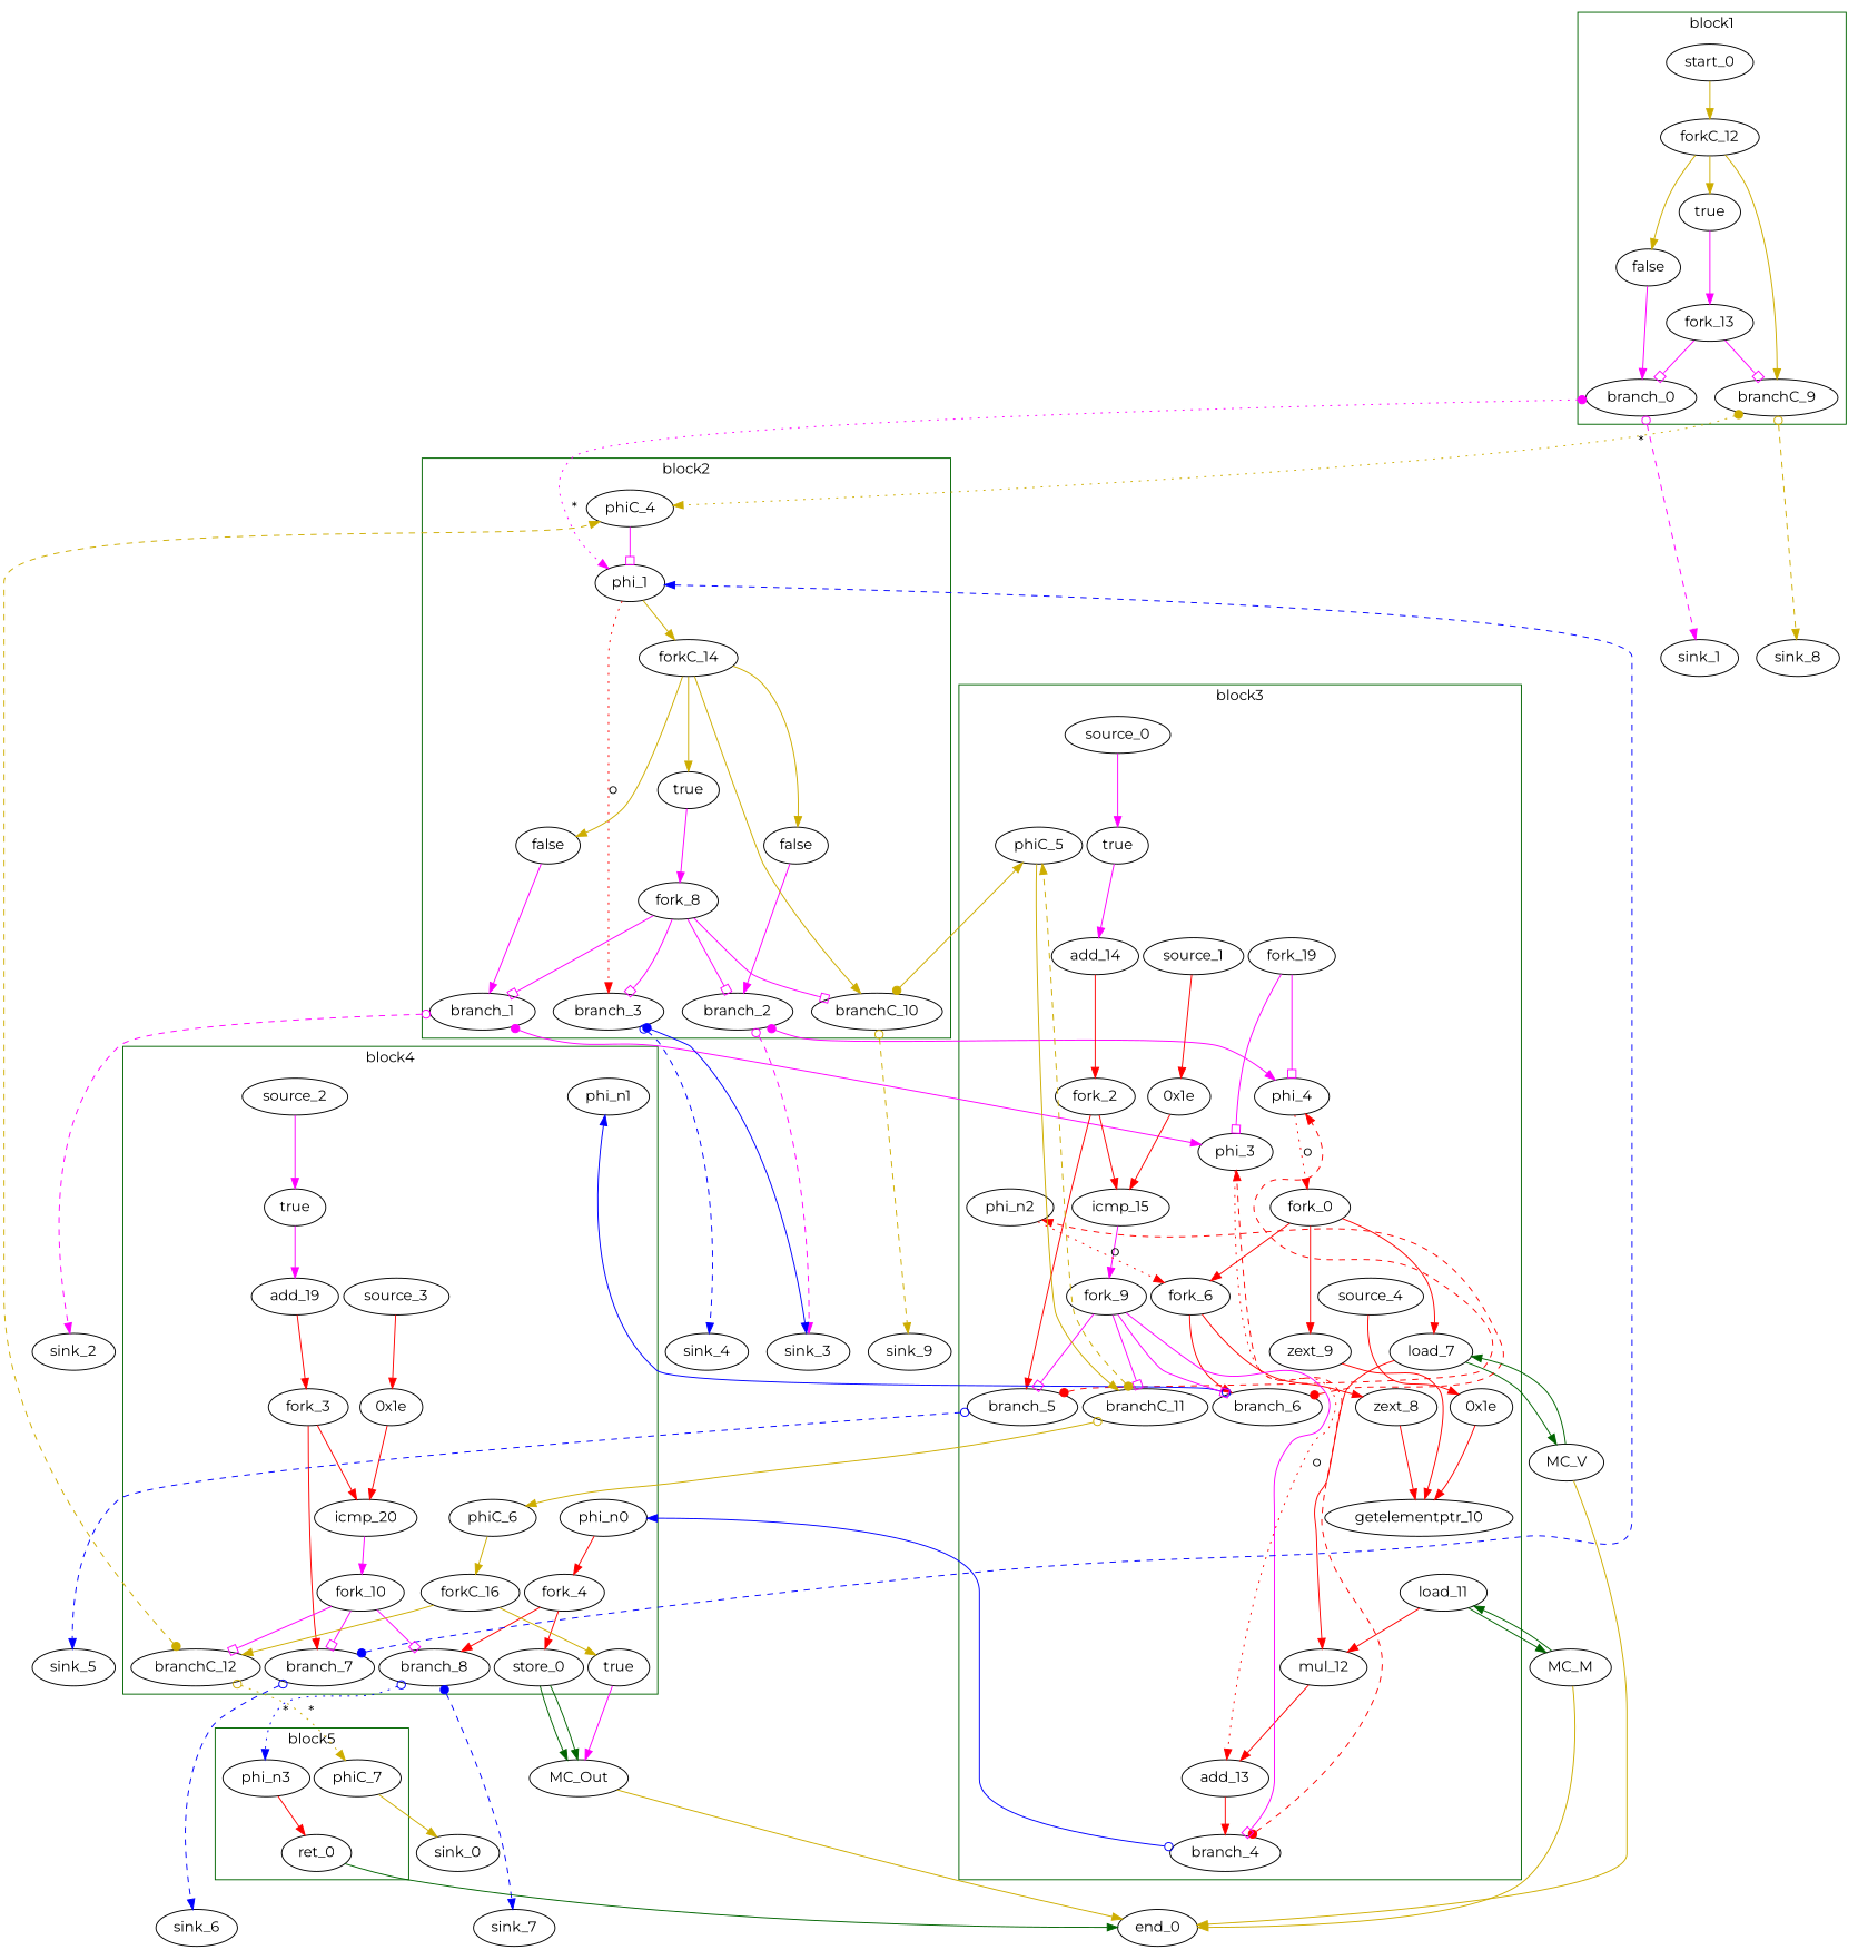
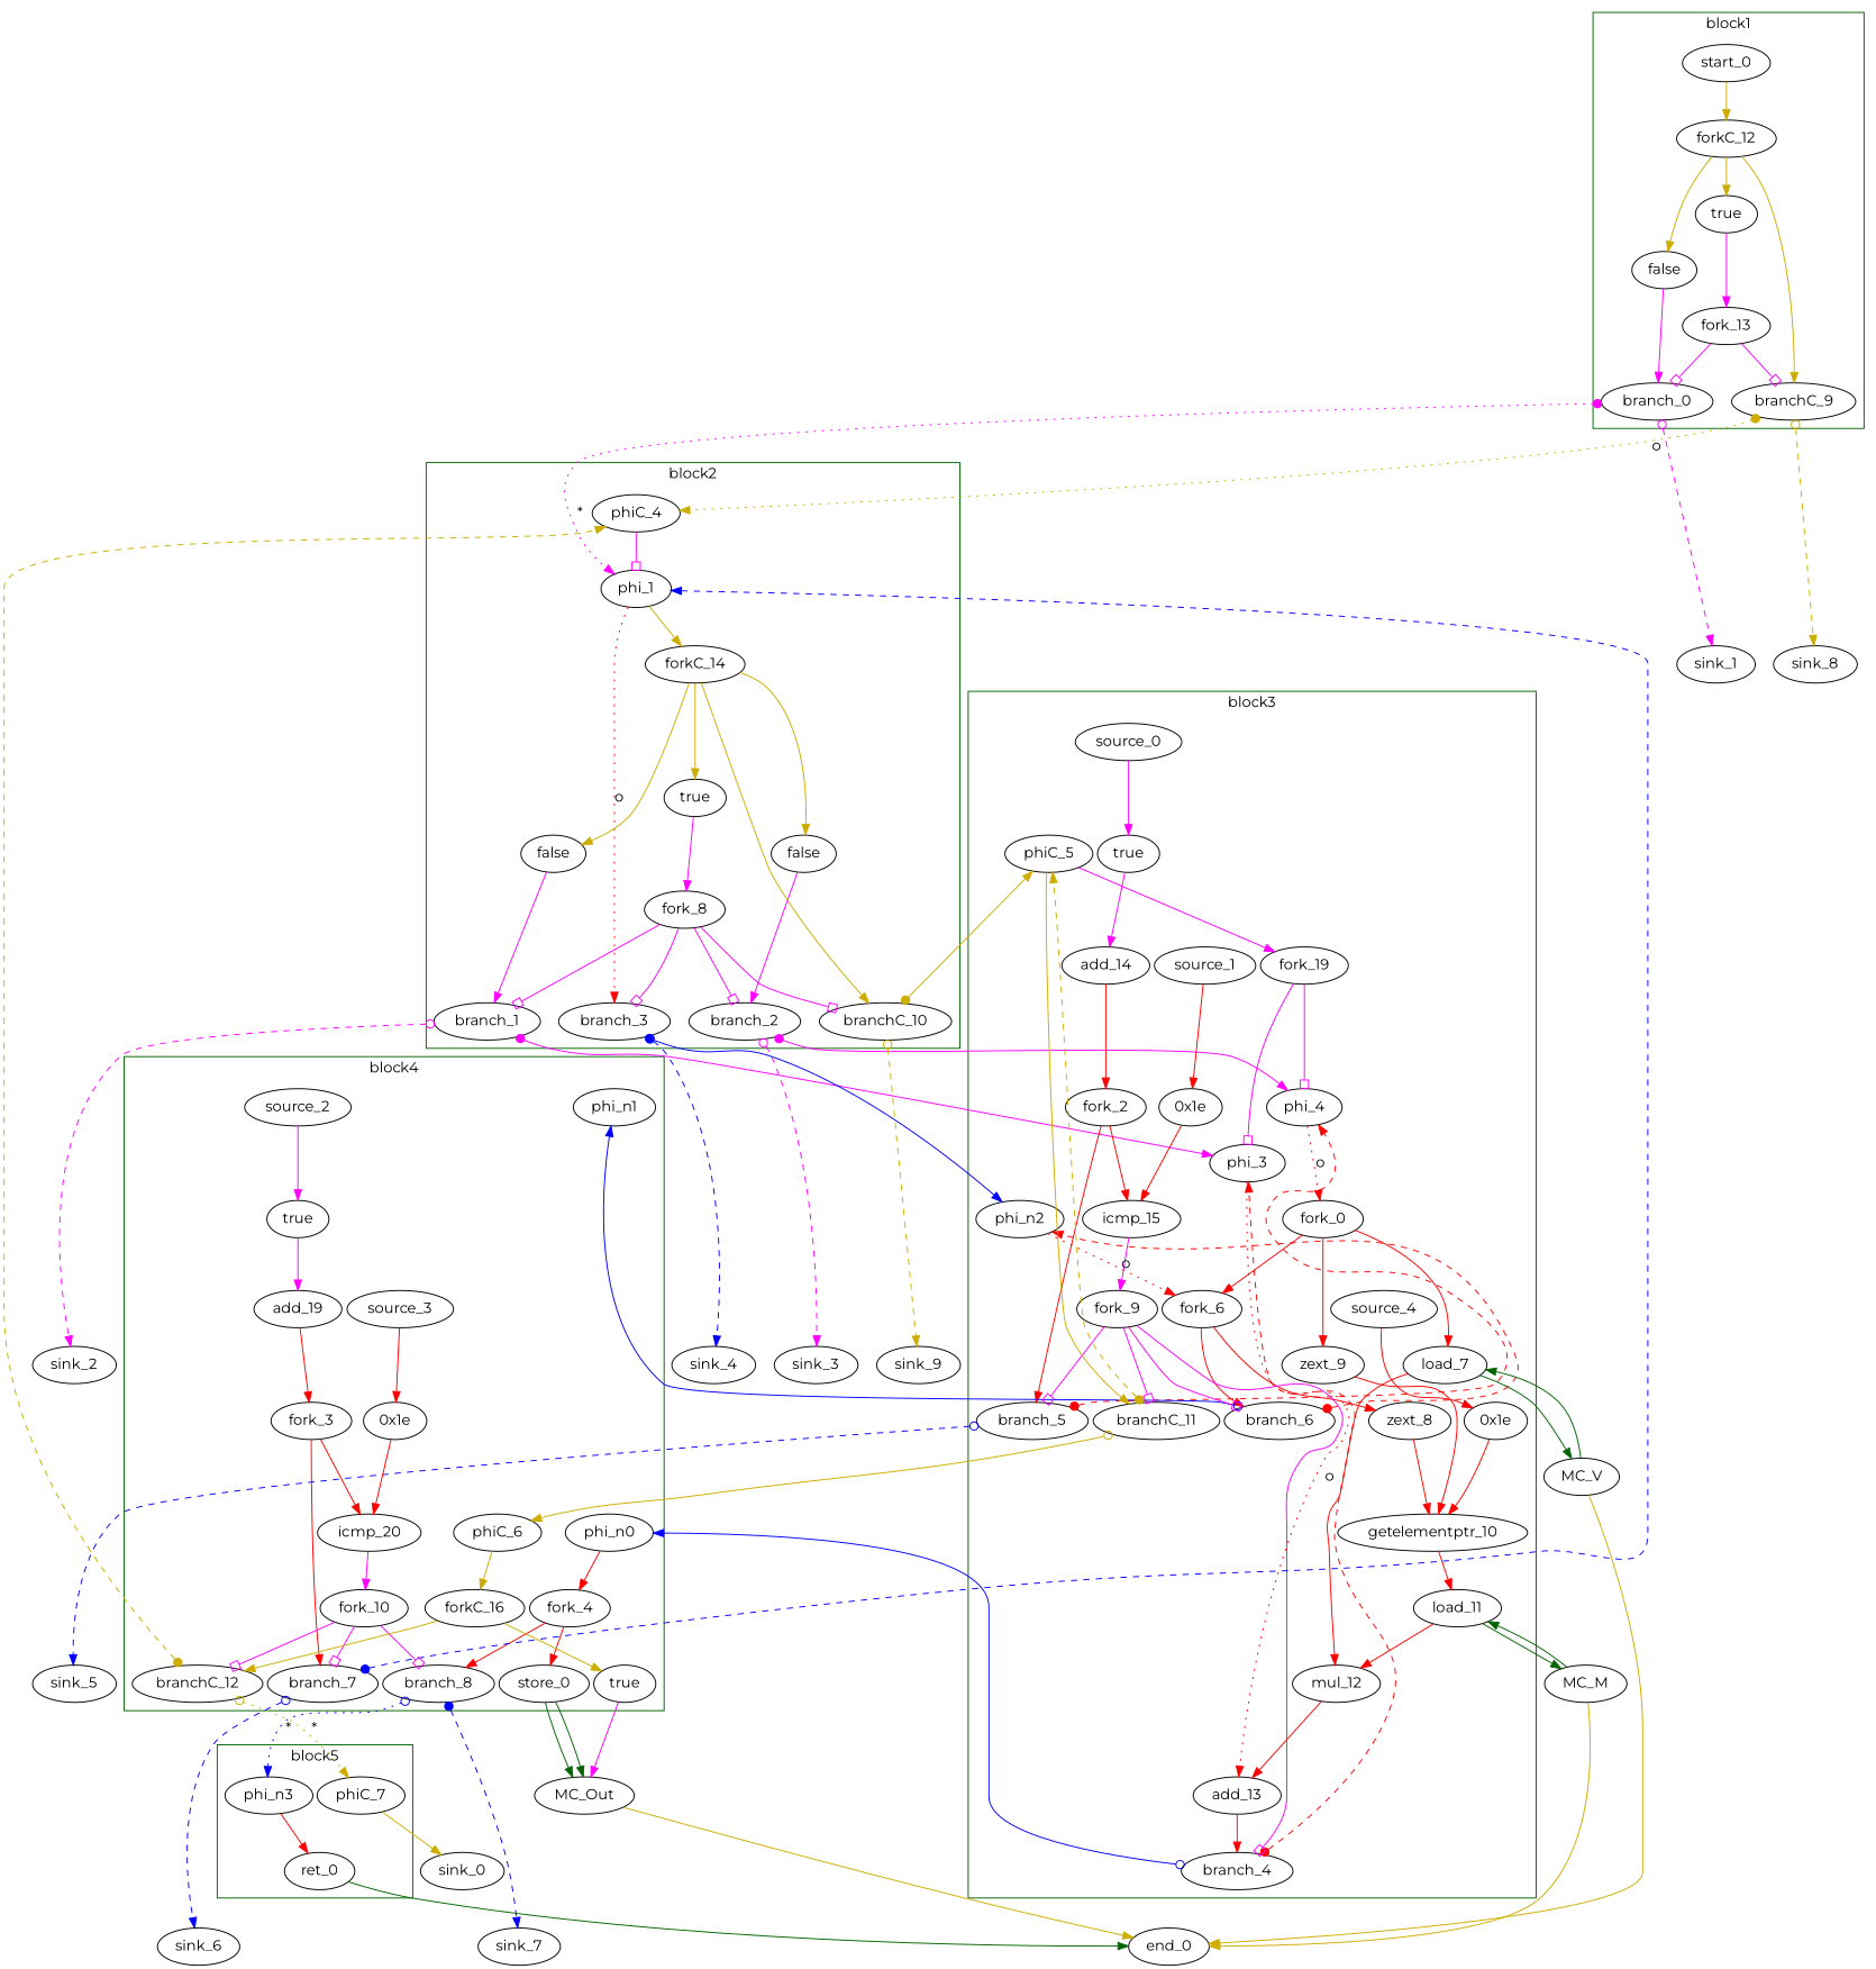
  digraph {
    fontname=Montserrat
    node [bbID=3 fontname=Montserrat in="in1:1" out="out1:5" shape=oval type=Branch]
    edge [arrowhead=normal color=red fontname=Montserrat from=out1 to=in1]
    phi_1 [bbID=2 delay=1.624 in="in1?:1 in2:5 in3:5" type=Mux]
    n2 [bbID=2 label=true out="out1:1" type=Constant value="0x1"]
    n3 [bbID=2 label=false out="out1:1" type=Constant value="0x0"]
    n4 [bbID=2 label=false out="out1:1" type=Constant value="0x0"]
    branch_1 [bbID=2 in="in1:1 in2?:1" out="out1+:1 out2-:1"]
    branch_2 [bbID=2 in="in1:1 in2?:1" out="out1+:1 out2-:1"]
    branch_3 [bbID=2 in="in1:5 in2?:1" out="out1+:5 out2-:5"]
    fork_8 [bbID=2 out="out1:1 out2:1 out3:1 out4:1" type=Fork]
    phiC_4 [bbID=2 in="in1:0 in2:0" out="out1:0 out2?:1" type=CntrlMerge]
    forkC_14 [bbID=2 in="in1:0" out="out1:0 out2:0 out3:0 out4:0" type=Fork]
    branchC_10 [bbID=2 in="in1:0 in2?:1" out="out1+:0 out2-:0"]
    n12 [bbID=1 label=true out="out1:1" type=Constant value="0x1"]
    n13 [bbID=1 label=false out="out1:1" type=Constant value="0x0"]
    branch_0 [bbID=1 in="in1:1 in2?:1" out="out1+:1 out2-:1"]
    start_0 [bbID=1 in="in1:0" out="out1:0" type=Entry]
    forkC_12 [bbID=1 in="in1:0" out="out1:0 out2:0 out3:0" type=Fork]
    branchC_9 [bbID=1 in="in1:0 in2?:1" out="out1+:0 out2-:0"]
    fork_13 [bbID=1 out="out1:1 out2:1" type=Fork]
    phi_3 [delay=1.624 in="in1?:1 in2:32 in3:32" out="out1:32" type=Mux]
    phi_4 [delay=1.624 in="in1?:1 in2:5 in3:5" type=Mux]
    load_7 [delay=7.999 in="in1:32 in2:5" latency=2 offset=0 op=mc_load_op out="out1:32 out2:5" portID=0 type=Operator]
    zext_8 [in="in1:5" op=zext_op type=Operator]
    zext_9 [in="in1:5" op=zext_op type=Operator]
    getelementptr_10 [constants=1 delay=8.328 in="in1:32 in2:32 in3:32" op=getelementptr_op out="out1:32" type=Operator]
    load_11 [delay=7.999 in="in1:32 in2:32" latency=2 offset=0 op=mc_load_op out="out1:32 out2:32" portID=0 type=Operator]
    mul_12 [in="in1:32 in2:32" latency=4 op=mul_op out="out1:32" type=Operator]
    add_13 [delay=3.146 in="in1:32 in2:32" op=add_op out="out1:32" type=Operator]
    n28 [label=true out="out1:1" type=Constant value="0x1"]
    add_14 [delay=3.146 in="in1:5 in2:5" op=add_op type=Operator]
    n30 [in="in1:5" label="0x1e" type=Constant value="0x1e"]
    icmp_15 [delay=3.439 in="in1:5 in2:5" op=icmp_ult_op out="out1:1" type=Operator]
    n32 [in="in1:5" label="0x1e" type=Constant value="0x1e"]
    phi_n2 [delay=1.624 in="in1:5 in2:5" type=Merge]
    fork_0 [in="in1:5" out="out1:5 out2:5 out3:5" type=Fork]
    fork_2 [in="in1:5" out="out1:5 out2:5" type=Fork]
    fork_6 [in="in1:5" out="out1:5 out2:5" type=Fork]
    branch_4 [in="in1:32 in2?:1" out="out1+:32 out2-:32"]
    branch_5 [in="in1:5 in2?:1" out="out1+:5 out2-:5"]
    branch_6 [in="in1:5 in2?:1" out="out1+:5 out2-:5"]
    fork_9 [out="out1:1 out2:1 out3:1 out4:1" type=Fork]
    phiC_5 [in="in1:0 in2:0" out="out1:0 out2?:1" type=CntrlMerge]
    branchC_11 [in="in1:0 in2?:1" out="out1+:0 out2-:0"]
    source_0 [out="out1:1" type=Source in=""]
    source_1 [type=Source in=""]
    source_4 [type=Source in=""]
    fork_19 [out="out1:1 out2:1" type=Fork]
    store_0 [bbID=4 delay=8.058 in="in1:32 in2:5" offset=0 op=mc_store_op out="out1:32 out2:5" portID=0 type=Operator]
    n48 [bbID=4 label=true out="out1:1" type=Constant value="0x1"]
    add_19 [bbID=4 delay=3.146 in="in1:5 in2:5" op=add_op type=Operator]
    n50 [bbID=4 in="in1:5" label="0x1e" type=Constant value="0x1e"]
    icmp_20 [bbID=4 delay=3.439 in="in1:5 in2:5" op=icmp_ult_op out="out1:1" type=Operator]
    phi_n0 [bbID=4 in="in1:32" out="out1:32" type=Merge]
    phi_n1 [bbID=4 in="in1:5" type=Merge]
    fork_3 [bbID=4 in="in1:5" out="out1:5 out2:5" type=Fork]
    fork_4 [bbID=4 in="in1:32" out="out1:32 out2:32" type=Fork]
    branch_7 [bbID=4 in="in1:5 in2?:1" out="out1+:5 out2-:5"]
    branch_8 [bbID=4 in="in1:32 in2?:1" out="out1+:32 out2-:32"]
    fork_10 [bbID=4 out="out1:1 out2:1 out3:1" type=Fork]
    n59 [bbID=4 label=true out="out1:1" type=Constant value="0x1"]
    phiC_6 [bbID=4 in="in1:0" out="out1:0" type=Merge]
    forkC_16 [bbID=4 in="in1:0" out="out1:0 out2:0" type=Fork]
    branchC_12 [bbID=4 in="in1:0 in2?:1" out="out1+:0 out2-:0"]
    source_2 [bbID=4 out="out1:1" type=Source in=""]
    source_3 [bbID=4 type=Source in=""]
    ret_0 [bbID=5 in="in1:32" op=ret_op out="out1:32" type=Operator]
    phi_n3 [bbID=5 in="in1:32" out="out1:32" type=Merge]
    phiC_7 [bbID=5 in="in1:0" out="out1:0" type=Merge]
    sink_1 [bbID=0 type=Sink out=""]
    sink_8 [bbID=0 in="in1:0" type=Sink out=""]
    sink_2 [bbID=0 type=Sink out=""]
    sink_3 [bbID=0 type=Sink out=""]
    sink_4 [bbID=0 in="in1:5" type=Sink out=""]
    sink_9 [bbID=0 in="in1:0" type=Sink out=""]
    MC_V [bbID=0 bbcount=0 in="in1:5*l0a" ldcount=1 memory=V out="out1:32*l0d out2:0*e" stcount=0 type=MC shape=""]
    MC_M [bbID=0 bbcount=0 in="in1:32*l0a" ldcount=1 memory=M out="out1:32*l0d out2:0*e" stcount=0 type=MC shape=""]
    sink_5 [bbID=0 in="in1:5" type=Sink out=""]
    MC_Out [bbID=0 bbcount=1 in="in1:32*c0 in2:5*s0a in3:32*s0d" ldcount=0 memory=Out out="out1:0*e" stcount=1 type=MC shape=""]
    sink_6 [bbID=0 in="in1:5" type=Sink out=""]
    sink_7 [bbID=0 in="in1:32" type=Sink out=""]
    end_0 [bbID=0 in="in1:0*e in2:0*e in3:0*e in4:32" out="out1:32" type=Exit]
    sink_0 [bbID=0 in="in1:0" type=Sink out=""]
    subgraph cluster_1 {
      color=darkgreen
      label=block2
      phi_1
      n2
      n3
      n4
      branch_1
      branch_2
      branch_3
      fork_8
      phiC_4
      forkC_14
      branchC_10
    }
    subgraph cluster_2 {
      color=darkgreen
      label=block1
      n12
      n13
      branch_0
      start_0
      forkC_12
      branchC_9
      fork_13
    }
    subgraph cluster_3 {
      color=darkgreen
      label=block3
      phi_3
      phi_4
      load_7
      zext_8
      zext_9
      getelementptr_10
      load_11
      mul_12
      add_13
      n28
      add_14
      n30
      icmp_15
      n32
      phi_n2
      fork_0
      fork_2
      fork_6
      branch_4
      branch_5
      branch_6
      fork_9
      phiC_5
      branchC_11
      source_0
      source_1
      source_4
      fork_19
    }
    subgraph cluster_4 {
      color=darkgreen
      label=block4
      store_0
      n48
      add_19
      n50
      icmp_20
      phi_n0
      phi_n1
      fork_3
      fork_4
      branch_7
      branch_8
      fork_10
      n59
      phiC_6
      forkC_16
      branchC_12
      source_2
      source_3
    }
    subgraph cluster_5 {
      color=darkgreen
      label=block5
      ret_0
      phi_n3
      phiC_7
    }
    phi_1 -> branch_3 [label=o slots=1 style=dotted transparent=true]
    phi_1 -> forkC_14 [color=gold3]
    n2 -> fork_8 [color=magenta]
    n3 -> branch_1 [color=magenta]
    n4 -> branch_2 [color=magenta]
    branch_1 -> phi_3 [arrowtail=dot color=magenta dir=both to=in2]
    branch_1 -> sink_2 [arrowtail=odot color=magenta dir=both from=out2 minlen=3 style=dashed]
    branch_2 -> phi_4 [arrowtail=dot color=magenta dir=both to=in2]
    branch_2 -> sink_3 [arrowtail=odot color=magenta dir=both from=out2 minlen=3 style=dashed]
-   branch_3 -> sink_3 [arrowtail=dot color=blue dir=both]
+   branch_3 -> phi_n2 [arrowtail=dot color=blue dir=both]
    branch_3 -> sink_4 [arrowtail=odot color=blue dir=both from=out2 minlen=3 style=dashed]
    fork_8 -> branch_1 [arrowhead=obox color=magenta from=out3 to=in2]
    fork_8 -> branch_2 [arrowhead=obox color=magenta from=out2 to=in2]
    fork_8 -> branch_3 [arrowhead=obox color=magenta to=in2]
    fork_8 -> branchC_10 [arrowhead=obox color=magenta from=out4 to=in2]
    phiC_4 -> phi_1 [arrowhead=obox color=magenta from=out2]
    forkC_14 -> n2 [color=gold3 from=out4]
    forkC_14 -> n3 [color=gold3]
    forkC_14 -> n4 [color=gold3 from=out2]
    forkC_14 -> branchC_10 [color=gold3 from=out3]
    branchC_10 -> phiC_5 [arrowtail=dot color=gold3 dir=both]
    branchC_10 -> sink_9 [arrowtail=odot color=gold3 dir=both from=out2 minlen=3 style=dashed]
    n12 -> fork_13 [color=magenta]
    n13 -> branch_0 [color=magenta]
    branch_0 -> phi_1 [arrowtail=dot color=magenta dir=both label="*" slots=1 style=dotted to=in2 transparent=false]
    branch_0 -> sink_1 [arrowtail=odot color=magenta dir=both from=out2 minlen=3 style=dashed]
    start_0 -> forkC_12 [color=gold3]
    forkC_12 -> n12 [color=gold3 from=out3]
    forkC_12 -> n13 [color=gold3]
    forkC_12 -> branchC_9 [color=gold3 from=out2]
-   branchC_9 -> phiC_4 [arrowtail=dot color=gold3 dir=both label="*" slots=1 style=dotted transparent=false]
+   branchC_9 -> phiC_4 [arrowtail=dot color=gold3 dir=both label=o slots=1 style=dotted transparent=false]
    branchC_9 -> sink_8 [arrowtail=odot color=gold3 dir=both from=out2 minlen=3 style=dashed]
    fork_13 -> branch_0 [arrowhead=obox color=magenta to=in2]
    fork_13 -> branchC_9 [arrowhead=obox color=magenta from=out2 to=in2]
    phi_3 -> add_13 [label=o slots=1 style=dotted transparent=true]
    phi_4 -> fork_0 [label=o slots=1 style=dotted transparent=true]
    load_7 -> mul_12
    load_7 -> MC_V [color=darkgreen from=out2]
    zext_8 -> getelementptr_10
    zext_9 -> getelementptr_10 [to=in2]
+   getelementptr_10 -> load_11 [to=in2]
    load_11 -> mul_12 [to=in2]
    load_11 -> MC_M [color=darkgreen from=out2]
    mul_12 -> add_13 [to=in2]
    add_13 -> branch_4
    n28 -> add_14 [color=magenta to=in2]
    add_14 -> fork_2
    n30 -> icmp_15 [to=in2]
    icmp_15 -> fork_9 [color=magenta]
    n32 -> getelementptr_10 [to=in3]
    phi_n2 -> fork_6 [label=o slots=1 style=dotted transparent=true]
    fork_0 -> load_7 [from=out3 to=in2]
    fork_0 -> zext_9
    fork_0 -> fork_6 [from=out2]
    fork_2 -> icmp_15
    fork_2 -> branch_5 [from=out2]
    fork_6 -> zext_8
    fork_6 -> branch_6 [from=out2]
    branch_4 -> phi_3 [arrowtail=dot constraint=false dir=both minlen=3 style=dashed to=in3]
    branch_4 -> phi_n0 [arrowtail=odot color=blue dir=both from=out2]
    branch_5 -> phi_4 [arrowtail=dot constraint=false dir=both minlen=3 style=dashed to=in3]
    branch_5 -> sink_5 [arrowtail=odot color=blue dir=both from=out2 minlen=3 style=dashed]
    branch_6 -> phi_n2 [arrowtail=dot constraint=false dir=both minlen=3 style=dashed to=in2]
    branch_6 -> phi_n1 [arrowtail=odot color=blue dir=both from=out2]
    fork_9 -> branch_4 [arrowhead=obox color=magenta from=out3 to=in2]
    fork_9 -> branch_5 [arrowhead=obox color=magenta from=out2 to=in2]
    fork_9 -> branch_6 [arrowhead=obox color=magenta to=in2]
    fork_9 -> branchC_11 [arrowhead=obox color=magenta from=out4 to=in2]
    phiC_5 -> branchC_11 [color=gold3]
+   phiC_5 -> fork_19 [color=magenta from=out2]
    branchC_11 -> phiC_5 [arrowtail=dot color=gold3 constraint=false dir=both minlen=3 style=dashed to=in2]
    branchC_11 -> phiC_6 [arrowtail=odot color=gold3 dir=both from=out2]
    source_0 -> n28 [color=magenta]
    source_1 -> n30
    source_4 -> n32
    fork_19 -> phi_3 [arrowhead=obox color=magenta]
    fork_19 -> phi_4 [arrowhead=obox color=magenta from=out2]
    store_0 -> MC_Out [color=darkgreen from=out2 to=in2]
    store_0 -> MC_Out [color=darkgreen to=in3]
    n48 -> add_19 [color=magenta to=in2]
    add_19 -> fork_3
    n50 -> icmp_20 [to=in2]
    icmp_20 -> fork_10 [color=magenta]
    phi_n0 -> fork_4
    fork_3 -> icmp_20
    fork_3 -> branch_7 [from=out2]
    fork_4 -> store_0
    fork_4 -> branch_8 [from=out2]
    branch_7 -> phi_1 [arrowtail=dot color=blue dir=both minlen=3 style=dashed to=in3]
    branch_7 -> sink_6 [arrowtail=odot color=blue dir=both from=out2 minlen=3 style=dashed]
    branch_8 -> phi_n3 [arrowtail=odot color=blue dir=both from=out2 label="*" slots=1 style=dotted transparent=false]
    branch_8 -> sink_7 [arrowtail=dot color=blue dir=both minlen=3 style=dashed]
    fork_10 -> branch_7 [arrowhead=obox color=magenta from=out2 to=in2]
    fork_10 -> branch_8 [arrowhead=obox color=magenta to=in2]
    fork_10 -> branchC_12 [arrowhead=obox color=magenta from=out3 to=in2]
    n59 -> MC_Out [color=magenta]
    phiC_6 -> forkC_16 [color=gold3]
    forkC_16 -> n59 [color=gold3]
    forkC_16 -> branchC_12 [color=gold3 from=out2]
    branchC_12 -> phiC_4 [arrowtail=dot color=gold3 dir=both minlen=3 style=dashed to=in2]
    branchC_12 -> phiC_7 [arrowtail=odot color=gold3 dir=both from=out2 label="*" slots=1 style=dotted transparent=false]
    source_2 -> n48 [color=magenta]
    source_3 -> n50
    ret_0 -> end_0 [color=darkgreen to=in4]
    phi_n3 -> ret_0
    phiC_7 -> sink_0 [color=gold3]
    MC_V -> load_7 [color=darkgreen]
    MC_V -> end_0 [color=gold3 from=out2]
    MC_M -> load_11 [color=darkgreen]
    MC_M -> end_0 [color=gold3 from=out2 to=in2]
    MC_Out -> end_0 [color=gold3 to=in3]
  }
